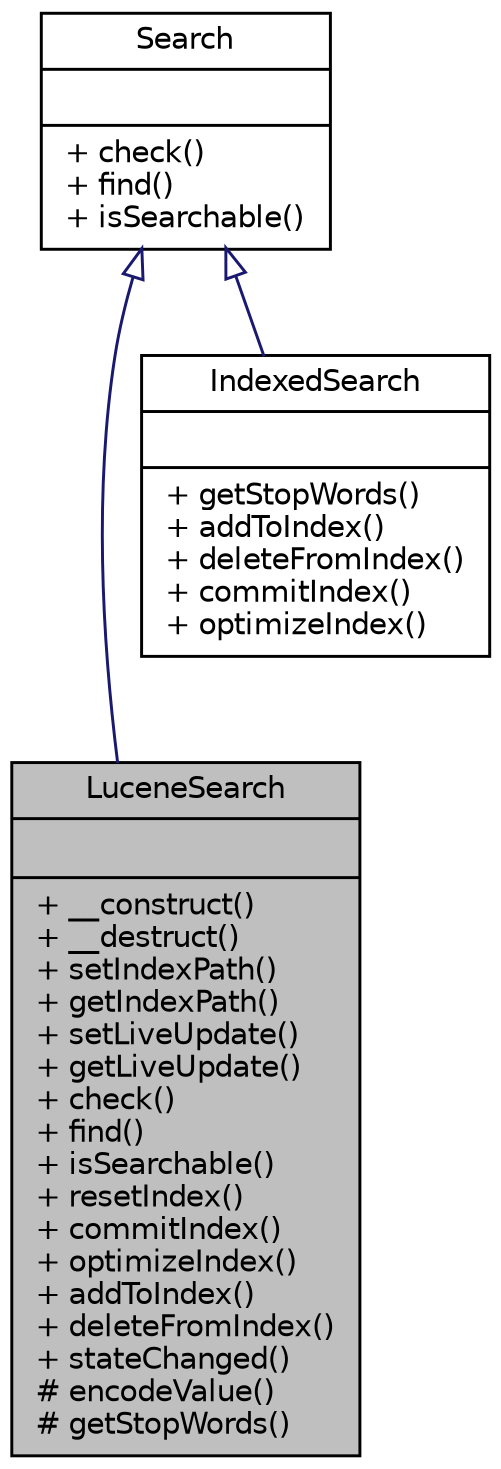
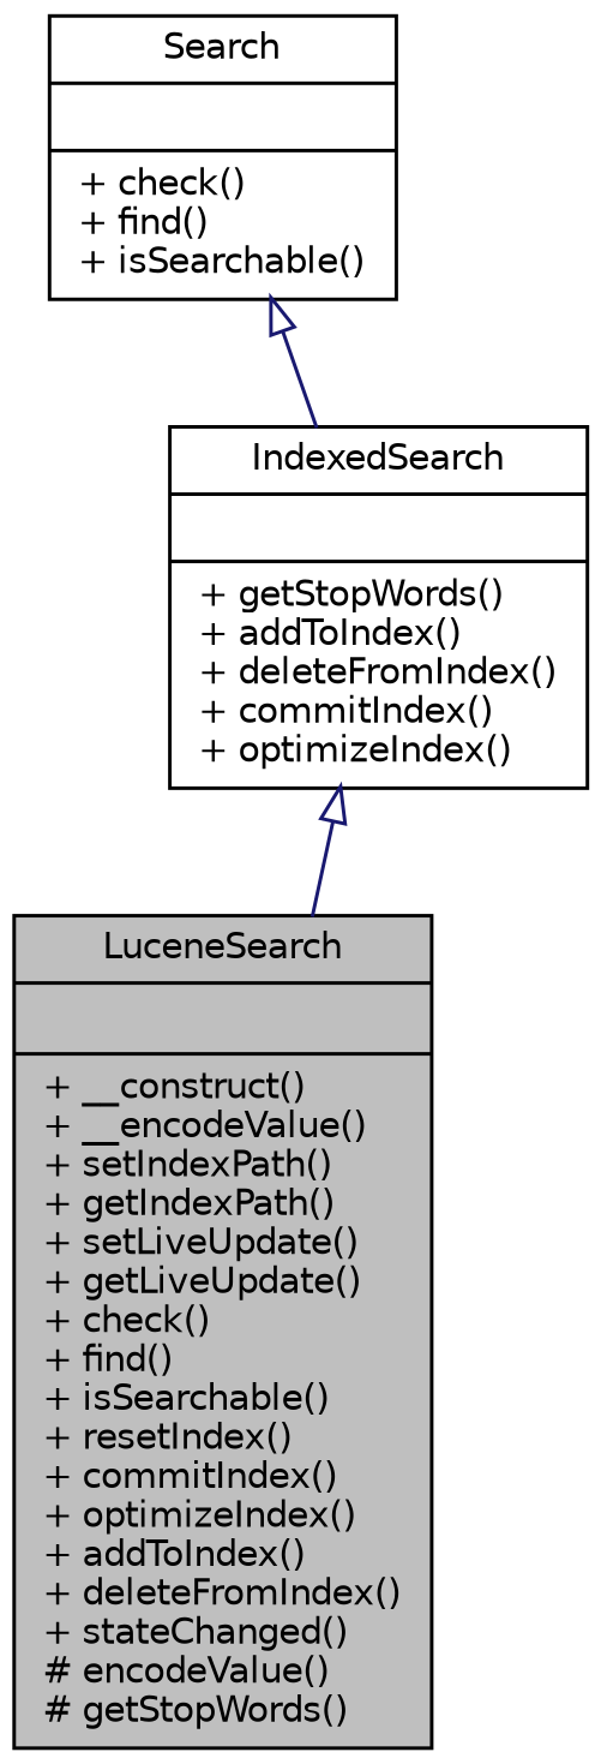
  digraph {
    node [color=black fillcolor=white fontname=Helvetica fontsize=10 shape=record style=filled]
    edge [arrowtail=onormal color=midnightblue dir=back fontname=Helvetica fontsize=10 labelfontname=Helvetica labelfontsize=10 style=solid]
-   n1 [fillcolor=grey75 fontcolor=black height=0.2 label="{LuceneSearch\n||+ __construct()\l+ __destruct()\l+ setIndexPath()\l+ getIndexPath()\l+ setLiveUpdate()\l+ getLiveUpdate()\l+ check()\l+ find()\l+ isSearchable()\l+ resetIndex()\l+ commitIndex()\l+ optimizeIndex()\l+ addToIndex()\l+ deleteFromIndex()\l+ stateChanged()\l# encodeValue()\l# getStopWords()\l}" width=0.4]
+   n1 [fillcolor=grey75 fontcolor=black height=0.2 label="{LuceneSearch\n||+ __construct()\l+ __encodeValue()\l+ setIndexPath()\l+ getIndexPath()\l+ setLiveUpdate()\l+ getLiveUpdate()\l+ check()\l+ find()\l+ isSearchable()\l+ resetIndex()\l+ commitIndex()\l+ optimizeIndex()\l+ addToIndex()\l+ deleteFromIndex()\l+ stateChanged()\l# encodeValue()\l# getStopWords()\l}" width=0.4]
    n2 [height=0.2 label="{IndexedSearch\n||+ getStopWords()\l+ addToIndex()\l+ deleteFromIndex()\l+ commitIndex()\l+ optimizeIndex()\l}" width=0.4]
    n3 [height=0.2 label="{Search\n||+ check()\l+ find()\l+ isSearchable()\l}" width=0.4]
-   n3 -> n1
+   n2 -> n1
    n3 -> n2
  }
